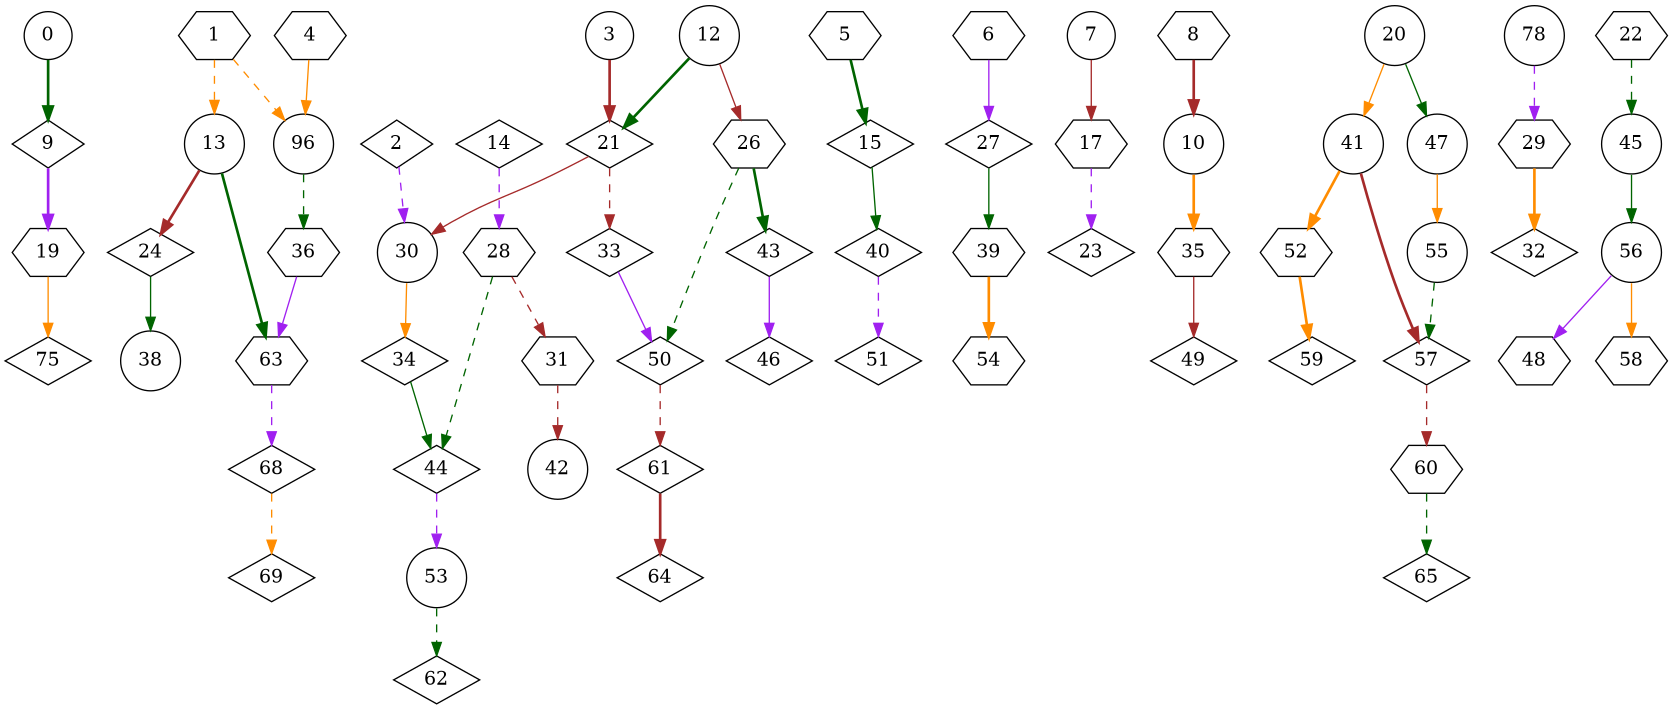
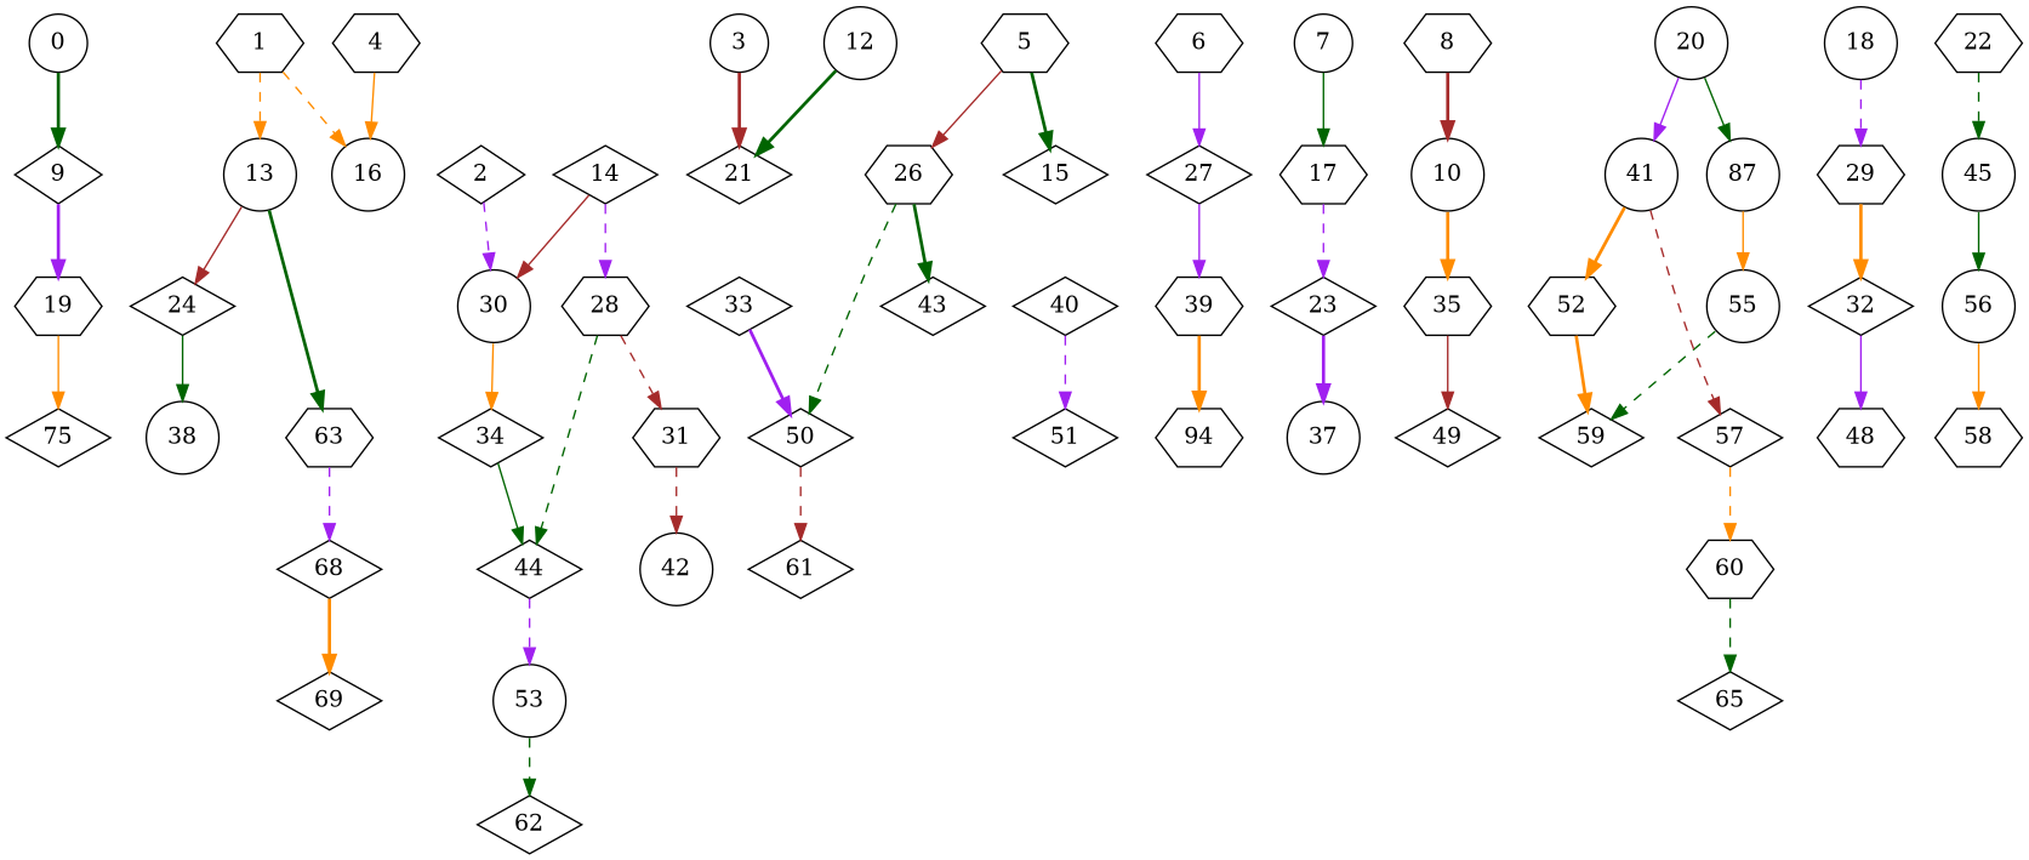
  digraph {
    node [count=1 shape=diamond tid=0]
    edge [color=darkgreen style=solid]
    0 [count=0 shape=circle tid=6]
    9 [tid=6]
    19 [count=2 shape=hexagon tid=6]
    1 [count=0 shape=hexagon tid=11]
    13 [shape=circle tid=11]
-   16 [shape=circle label=96]
+   16 [shape=circle]
    24 [count=2 tid=11]
    63 [count=3 shape=hexagon]
-   36 [count=2 shape=hexagon]
    2 [count=0 tid=1]
    30 [shape=circle tid=1]
    34 [count=2 tid=1]
    3 [count=0 shape=circle tid=2]
    21 [tid=2]
    33 [count=2 tid=2]
    4 [count=0 shape=hexagon]
    5 [count=0 shape=hexagon tid=7]
    15 [tid=7]
    40 [count=2 tid=7]
    6 [count=0 shape=hexagon tid=9]
    27 [tid=9]
    39 [count=2 shape=hexagon tid=9]
    7 [count=0 shape=circle tid=10]
    17 [shape=hexagon tid=10]
    23 [count=2 tid=10]
    8 [count=0 shape=hexagon tid=8]
    10 [shape=circle tid=8]
    35 [count=2 shape=hexagon tid=8]
    n29 [count=3 label=75 tid=6]
    49 [count=3 tid=8]
-   47 [shape=circle tid=3]
+   47 [shape=circle tid=3 label=87]
    55 [count=2 shape=circle tid=3]
    12 [count=0 shape=circle tid=13]
    26 [shape=hexagon tid=13]
    43 [count=2 tid=13]
    50 [count=3 tid=2]
    38 [count=3 shape=circle tid=11]
    68 [count=4]
    14 [count=0 tid=12]
    28 [shape=hexagon tid=12]
    31 [count=2 shape=hexagon tid=12]
    44 [count=3 tid=1]
    51 [count=3 tid=7]
-   18 [count=0 shape=circle tid=4 label=78]
+   37 [count=3 shape=circle tid=10]
+   18 [count=0 shape=circle tid=4]
    29 [shape=hexagon tid=4]
    32 [count=2 tid=4]
    20 [count=0 shape=circle tid=14]
    41 [shape=circle tid=14]
    52 [count=2 shape=hexagon tid=14]
    57 [count=3 tid=3]
    22 [count=0 shape=hexagon tid=5]
    45 [shape=circle tid=5]
    56 [count=2 shape=circle tid=5]
-   46 [count=3 tid=13]
    61 [count=4 tid=2]
-   54 [count=3 shape=hexagon tid=9]
+   54 [count=3 shape=hexagon tid=9 label=94]
    42 [count=3 shape=circle tid=12]
    53 [count=4 shape=circle tid=1]
    48 [count=3 shape=hexagon tid=4]
    59 [count=3 tid=14]
    60 [count=4 shape=hexagon tid=3]
    62 [count=5 tid=1]
    58 [count=3 shape=hexagon tid=5]
-   64 [count=5 tid=2]
    65 [count=5 tid=3]
    69 [count=5]
    0 -> 9 [style=bold]
    9 -> 19 [color=purple style=bold]
    19 -> n29 [color=darkorange]
    1 -> 13 [color=darkorange style=dashed]
    1 -> 16 [color=darkorange style=dashed]
-   13 -> 24 [color=brown style=bold]
+   13 -> 24 [color=brown]
    13 -> 63 [style=bold]
-   16 -> 36 [style=dashed]
    24 -> 38
    63 -> 68 [color=purple style=dashed]
-   36 -> 63 [color=purple]
    2 -> 30 [color=purple style=dashed]
    30 -> 34 [color=darkorange]
    34 -> 44
    3 -> 21 [color=brown style=bold]
-   21 -> 33 [color=brown style=dashed]
-   33 -> 50 [color=purple]
+   33 -> 50 [color=purple style=bold]
    4 -> 16 [color=darkorange]
    5 -> 15 [style=bold]
-   15 -> 40
    40 -> 51 [color=purple style=dashed]
    6 -> 27 [color=purple]
-   27 -> 39
+   27 -> 39 [color=purple]
    39 -> 54 [color=darkorange style=bold]
-   7 -> 17 [color=brown]
+   7 -> 17
    17 -> 23 [color=purple style=dashed]
+   23 -> 37 [color=purple style=bold]
    8 -> 10 [color=brown style=bold]
    10 -> 35 [color=darkorange style=bold]
    35 -> 49 [color=brown]
    47 -> 55 [color=darkorange]
-   55 -> 57 [style=dashed]
+   55 -> 59 [style=dashed]
    12 -> 21 [style=bold]
-   12 -> 26 [color=brown]
+   5 -> 26 [color=brown]
    26 -> 43 [style=bold]
    26 -> 50 [style=dashed]
-   43 -> 46 [color=purple]
    50 -> 61 [color=brown style=dashed]
-   68 -> 69 [color=darkorange style=dashed]
-   21 -> 30 [color=brown]
+   68 -> 69 [color=darkorange style=bold]
+   14 -> 30 [color=brown]
    14 -> 28 [color=purple style=dashed]
    28 -> 31 [color=brown style=dashed]
    28 -> 44 [style=dashed]
    31 -> 42 [color=brown style=dashed]
    44 -> 53 [color=purple style=dashed]
    18 -> 29 [color=purple style=dashed]
    29 -> 32 [color=darkorange style=bold]
-   56 -> 48 [color=purple]
+   32 -> 48 [color=purple]
    20 -> 47
-   20 -> 41 [color=darkorange]
+   20 -> 41 [color=purple]
    41 -> 52 [color=darkorange style=bold]
-   41 -> 57 [color=brown style=bold]
+   41 -> 57 [color=brown style=dashed]
    52 -> 59 [color=darkorange style=bold]
-   57 -> 60 [color=brown style=dashed]
+   57 -> 60 [color=darkorange style=dashed]
    22 -> 45 [style=dashed]
    45 -> 56
    56 -> 58 [color=darkorange]
-   61 -> 64 [color=brown style=bold]
    53 -> 62 [style=dashed]
    60 -> 65 [style=dashed]
  }
